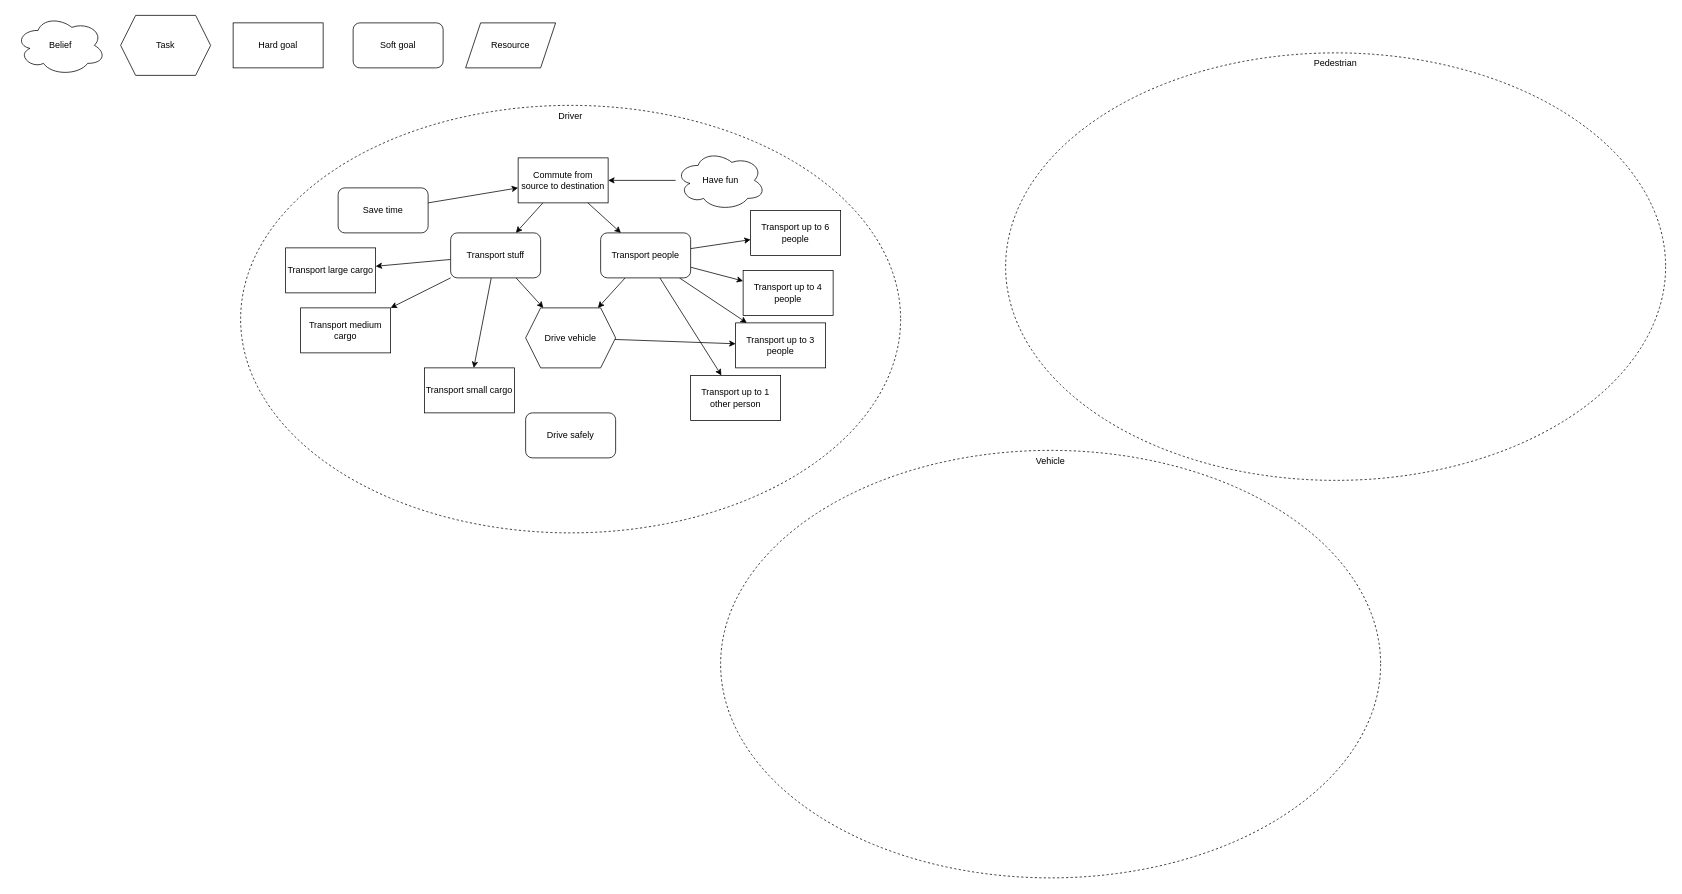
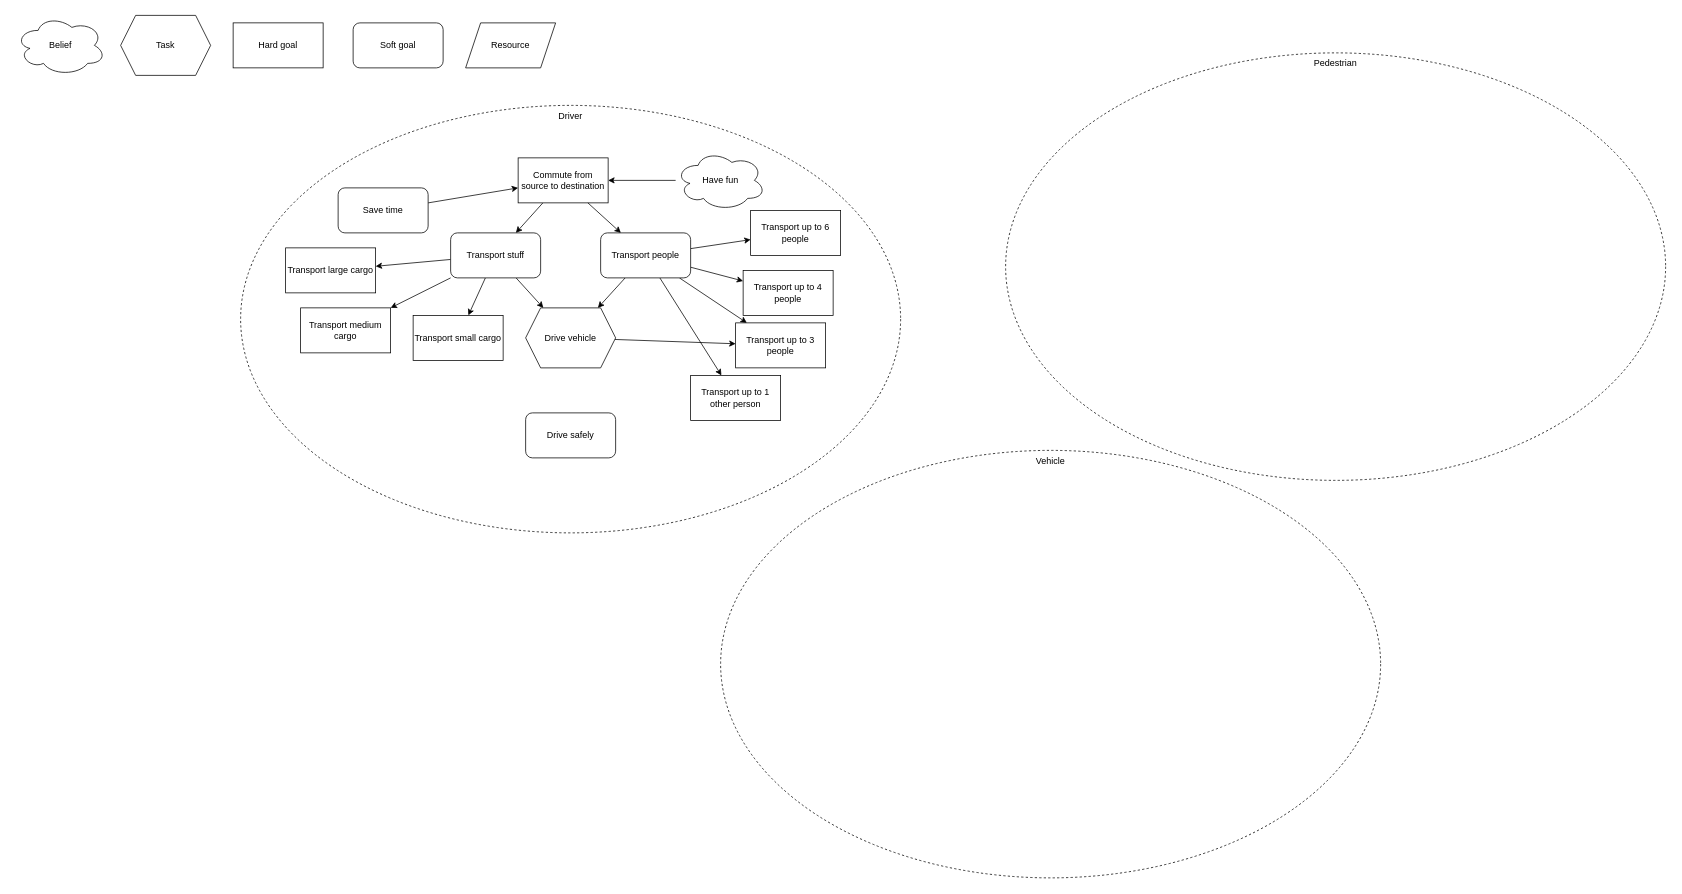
  <mxCell id="0" />
  <mxCell id="1" parent="0" />
  <mxCell id="2" value="Driver" style="ellipse;whiteSpace=wrap;html=1;dashed=1;verticalAlign=top;" vertex="1" parent="1"><mxGeometry x="320" y="140" width="880" height="570" as="geometry" /></mxCell>
  <mxCell id="3" value="Pedestrian" style="ellipse;whiteSpace=wrap;html=1;dashed=1;verticalAlign=top;" vertex="1" parent="1"><mxGeometry x="1340" y="70" width="880" height="570" as="geometry" /></mxCell>
  <mxCell id="4" value="Vehicle" style="ellipse;whiteSpace=wrap;html=1;dashed=1;verticalAlign=top;" vertex="1" parent="1"><mxGeometry x="960" y="600" width="880" height="570" as="geometry" /></mxCell>
  <mxCell id="5" style="edgeStyle=none;rounded=0;orthogonalLoop=1;jettySize=auto;html=1;" edge="1" parent="1" source="6" target="14"><mxGeometry relative="1" as="geometry" /></mxCell>
  <mxCell id="6" value="Have fun" style="ellipse;shape=cloud;whiteSpace=wrap;html=1;" vertex="1" parent="1"><mxGeometry x="900" y="200" width="120" height="80" as="geometry" /></mxCell>
  <mxCell id="7" value="Belief" style="ellipse;shape=cloud;whiteSpace=wrap;html=1;" vertex="1" parent="1"><mxGeometry x="20" y="20" width="120" height="80" as="geometry" /></mxCell>
  <mxCell id="8" value="Task" style="shape=hexagon;perimeter=hexagonPerimeter2;whiteSpace=wrap;html=1;fixedSize=1;" vertex="1" parent="1"><mxGeometry x="160" y="20" width="120" height="80" as="geometry" /></mxCell>
  <mxCell id="9" value="Hard goal" style="rounded=0;whiteSpace=wrap;html=1;" vertex="1" parent="1"><mxGeometry x="310" y="30" width="120" height="60" as="geometry" /></mxCell>
  <mxCell id="10" value="Soft goal" style="rounded=1;whiteSpace=wrap;html=1;" vertex="1" parent="1"><mxGeometry x="470" y="30" width="120" height="60" as="geometry" /></mxCell>
  <mxCell id="11" value="Resource" style="shape=parallelogram;perimeter=parallelogramPerimeter;whiteSpace=wrap;html=1;fixedSize=1;" vertex="1" parent="1"><mxGeometry x="620" y="30" width="120" height="60" as="geometry" /></mxCell>
  <mxCell id="12" style="rounded=0;orthogonalLoop=1;jettySize=auto;html=1;" edge="1" parent="1" source="14" target="31"><mxGeometry relative="1" as="geometry"><mxPoint x="687" y="310" as="targetPoint" /></mxGeometry></mxCell>
  <mxCell id="13" style="edgeStyle=none;rounded=0;orthogonalLoop=1;jettySize=auto;html=1;" edge="1" parent="1" source="36"><mxGeometry relative="1" as="geometry"><mxPoint x="827" y="310" as="targetPoint" /></mxGeometry></mxCell>
  <mxCell id="14" value="Commute from source to destination" style="rounded=0;whiteSpace=wrap;html=1;" vertex="1" parent="1"><mxGeometry x="690" y="210" width="120" height="60" as="geometry" /></mxCell>
  <mxCell id="15" style="edgeStyle=none;rounded=0;orthogonalLoop=1;jettySize=auto;html=1;" edge="1" parent="1" source="16" target="14"><mxGeometry relative="1" as="geometry" /></mxCell>
  <mxCell id="16" value="Save time" style="rounded=1;whiteSpace=wrap;html=1;" vertex="1" parent="1"><mxGeometry x="450" y="250" width="120" height="60" as="geometry" /></mxCell>
  <mxCell id="17" style="edgeStyle=none;rounded=0;orthogonalLoop=1;jettySize=auto;html=1;" edge="1" parent="1" source="31" target="23"><mxGeometry relative="1" as="geometry"><mxPoint x="687.273" y="370" as="sourcePoint" /></mxGeometry></mxCell>
  <mxCell id="18" style="edgeStyle=none;rounded=0;orthogonalLoop=1;jettySize=auto;html=1;" edge="1" parent="1" source="31" target="25"><mxGeometry relative="1" as="geometry"><mxPoint x="600" y="358" as="sourcePoint" /></mxGeometry></mxCell>
  <mxCell id="19" style="edgeStyle=none;rounded=0;orthogonalLoop=1;jettySize=auto;html=1;" edge="1" parent="1" source="31" target="26"><mxGeometry relative="1" as="geometry"><mxPoint x="625.385" y="370" as="sourcePoint" /></mxGeometry></mxCell>
  <mxCell id="20" style="edgeStyle=none;rounded=0;orthogonalLoop=1;jettySize=auto;html=1;" edge="1" parent="1" source="36" target="23"><mxGeometry relative="1" as="geometry"><mxPoint x="832.727" y="370" as="sourcePoint" /></mxGeometry></mxCell>
  <mxCell id="21" style="edgeStyle=none;rounded=0;orthogonalLoop=1;jettySize=auto;html=1;" edge="1" parent="1" source="36" target="28"><mxGeometry relative="1" as="geometry"><mxPoint x="920" y="358.947" as="sourcePoint" /></mxGeometry></mxCell>
  <mxCell id="22" style="edgeStyle=none;rounded=0;orthogonalLoop=1;jettySize=auto;html=1;" edge="1" parent="1" source="23" target="37"><mxGeometry relative="1" as="geometry" /></mxCell>
  <mxCell id="23" value="Drive vehicle" style="shape=hexagon;perimeter=hexagonPerimeter2;whiteSpace=wrap;html=1;fixedSize=1;" vertex="1" parent="1"><mxGeometry x="700" y="410" width="120" height="80" as="geometry" /></mxCell>
  <mxCell id="24" value="Drive safely" style="rounded=1;whiteSpace=wrap;html=1;" vertex="1" parent="1"><mxGeometry x="700" y="550" width="120" height="60" as="geometry" /></mxCell>
  <mxCell id="25" value="Transport large cargo" style="rounded=0;whiteSpace=wrap;html=1;" vertex="1" parent="1"><mxGeometry x="380" y="330" width="120" height="60" as="geometry" /></mxCell>
  <mxCell id="26" value="Transport medium cargo&lt;span style=&quot;color: rgba(0, 0, 0, 0); font-family: monospace; font-size: 0px; text-align: start; text-wrap: nowrap;&quot;&gt;%3CmxGraphModel%3E%3Croot%3E%3CmxCell%20id%3D%220%22%2F%3E%3CmxCell%20id%3D%221%22%20parent%3D%220%22%2F%3E%3CmxCell%20id%3D%222%22%20value%3D%22Hard%20goal%22%20style%3D%22rounded%3D0%3BwhiteSpace%3Dwrap%3Bhtml%3D1%3B%22%20vertex%3D%221%22%20parent%3D%221%22%3E%3CmxGeometry%20x%3D%22-290%22%20y%3D%22150%22%20width%3D%22120%22%20height%3D%2260%22%20as%3D%22geometry%22%2F%3E%3C%2FmxCell%3E%3C%2Froot%3E%3C%2FmxGraphModel%3E&lt;/span&gt;" style="rounded=0;whiteSpace=wrap;html=1;" vertex="1" parent="1"><mxGeometry x="400" y="410" width="120" height="60" as="geometry" /></mxCell>
- <mxCell id="27" value="Transport small cargo" style="rounded=0;whiteSpace=wrap;html=1;" vertex="1" parent="1"><mxGeometry x="565" y="490" width="120" height="60" as="geometry" /></mxCell>
+ <mxCell id="27" value="Transport small cargo" style="rounded=0;whiteSpace=wrap;html=1;" vertex="1" parent="1"><mxGeometry x="550" y="420" width="120" height="60" as="geometry" /></mxCell>
  <mxCell id="28" value="Transport up to 6 people" style="rounded=0;whiteSpace=wrap;html=1;" vertex="1" parent="1"><mxGeometry x="1000" y="280" width="120" height="60" as="geometry" /></mxCell>
  <mxCell id="29" value="Transport up to 4 people" style="rounded=0;whiteSpace=wrap;html=1;" vertex="1" parent="1"><mxGeometry x="990" y="360" width="120" height="60" as="geometry" /></mxCell>
  <mxCell id="30" style="edgeStyle=none;rounded=0;orthogonalLoop=1;jettySize=auto;html=1;" edge="1" parent="1" source="31" target="27"><mxGeometry relative="1" as="geometry" /></mxCell>
  <mxCell id="31" value="Transport stuff" style="rounded=1;whiteSpace=wrap;html=1;" vertex="1" parent="1"><mxGeometry x="600" y="310" width="120" height="60" as="geometry" /></mxCell>
  <mxCell id="32" value="" style="edgeStyle=none;rounded=0;orthogonalLoop=1;jettySize=auto;html=1;" edge="1" parent="1" source="14" target="36"><mxGeometry relative="1" as="geometry"><mxPoint x="783" y="270" as="sourcePoint" /><mxPoint x="827" y="310" as="targetPoint" /></mxGeometry></mxCell>
  <mxCell id="33" style="edgeStyle=none;rounded=0;orthogonalLoop=1;jettySize=auto;html=1;" edge="1" parent="1" source="36" target="29"><mxGeometry relative="1" as="geometry" /></mxCell>
  <mxCell id="34" style="edgeStyle=none;rounded=0;orthogonalLoop=1;jettySize=auto;html=1;" edge="1" parent="1" source="36" target="37"><mxGeometry relative="1" as="geometry" /></mxCell>
  <mxCell id="35" style="edgeStyle=none;rounded=0;orthogonalLoop=1;jettySize=auto;html=1;" edge="1" parent="1" source="36" target="38"><mxGeometry relative="1" as="geometry" /></mxCell>
  <mxCell id="36" value="Transport people" style="rounded=1;whiteSpace=wrap;html=1;" vertex="1" parent="1"><mxGeometry x="800" y="310" width="120" height="60" as="geometry" /></mxCell>
  <mxCell id="37" value="Transport up to 3 people" style="rounded=0;whiteSpace=wrap;html=1;" vertex="1" parent="1"><mxGeometry x="980" y="430" width="120" height="60" as="geometry" /></mxCell>
  <mxCell id="38" value="Transport up to 1 other person" style="rounded=0;whiteSpace=wrap;html=1;" vertex="1" parent="1"><mxGeometry x="920" y="500" width="120" height="60" as="geometry" /></mxCell>
